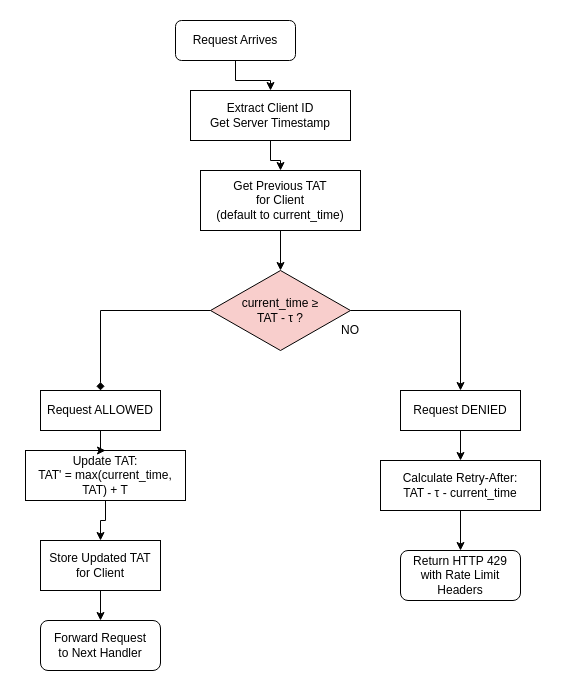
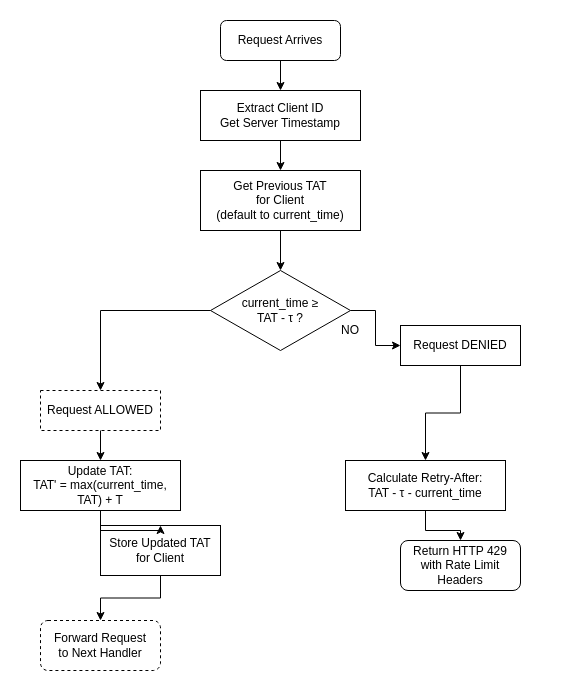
  <mxCell id="0" />
  <mxCell id="1" parent="0" />
- <mxCell id="2" value="Request Arrives" style="rounded=1;whiteSpace=wrap;html=1;labelBackgroundColor=none;" vertex="1" parent="1"><mxGeometry x="175" y="20" width="120" height="40" as="geometry" /></mxCell>
- <mxCell id="3" value="Extract Client ID&#10;Get Server Timestamp" style="rounded=0;whiteSpace=wrap;html=1;labelBackgroundColor=none;" vertex="1" parent="1"><mxGeometry x="190" y="90" width="160" height="50" as="geometry" /></mxCell>
+ <mxCell id="2" value="Request Arrives" style="rounded=1;whiteSpace=wrap;html=1;labelBackgroundColor=none;" vertex="1" parent="1"><mxGeometry x="220" y="20" width="120" height="40" as="geometry" /></mxCell>
+ <mxCell id="3" value="Extract Client ID&#10;Get Server Timestamp" style="rounded=0;whiteSpace=wrap;html=1;labelBackgroundColor=none;" vertex="1" parent="1"><mxGeometry x="200" y="90" width="160" height="50" as="geometry" /></mxCell>
  <mxCell id="4" value="Get Previous TAT&#10;for Client&#10;(default to current_time)" style="rounded=0;whiteSpace=wrap;html=1;labelBackgroundColor=none;" vertex="1" parent="1"><mxGeometry x="200" y="170" width="160" height="60" as="geometry" /></mxCell>
- <mxCell id="5" value="current_time ≥&#10;TAT - τ ?" style="rhombus;whiteSpace=wrap;html=1;labelBackgroundColor=none;fillColor=#f8cecc;" vertex="1" parent="1"><mxGeometry x="210" y="270" width="140" height="80" as="geometry" /></mxCell>
- <mxCell id="6" value="Request ALLOWED" style="rounded=0;whiteSpace=wrap;html=1;labelBackgroundColor=none;" vertex="1" parent="1"><mxGeometry x="40" y="390" width="120" height="40" as="geometry" /></mxCell>
- <mxCell id="7" value="Update TAT:&#10;TAT' = max(current_time, TAT) + T" style="rounded=0;whiteSpace=wrap;html=1;labelBackgroundColor=none;" vertex="1" parent="1"><mxGeometry x="25" y="450" width="160" height="50" as="geometry" /></mxCell>
- <mxCell id="8" value="Store Updated TAT&#10;for Client" style="rounded=0;whiteSpace=wrap;html=1;labelBackgroundColor=none;" vertex="1" parent="1"><mxGeometry x="40" y="540" width="120" height="50" as="geometry" /></mxCell>
- <mxCell id="9" value="Forward Request&#10;to Next Handler" style="rounded=1;whiteSpace=wrap;html=1;labelBackgroundColor=none;" vertex="1" parent="1"><mxGeometry x="40" y="620" width="120" height="50" as="geometry" /></mxCell>
- <mxCell id="10" value="Request DENIED" style="rounded=0;whiteSpace=wrap;html=1;labelBackgroundColor=none;" vertex="1" parent="1"><mxGeometry x="400" y="390" width="120" height="40" as="geometry" /></mxCell>
- <mxCell id="11" value="Calculate Retry-After:&#10;TAT - τ - current_time" style="rounded=0;whiteSpace=wrap;html=1;labelBackgroundColor=none;" vertex="1" parent="1"><mxGeometry x="380" y="460" width="160" height="50" as="geometry" /></mxCell>
- <mxCell id="12" value="Return HTTP 429&#10;with Rate Limit Headers" style="rounded=1;whiteSpace=wrap;html=1;labelBackgroundColor=none;" vertex="1" parent="1"><mxGeometry x="400" y="550" width="120" height="50" as="geometry" /></mxCell>
+ <mxCell id="5" value="current_time ≥&#10;TAT - τ ?" style="rhombus;whiteSpace=wrap;html=1;labelBackgroundColor=none;" vertex="1" parent="1"><mxGeometry x="210" y="270" width="140" height="80" as="geometry" /></mxCell>
+ <mxCell id="6" value="Request ALLOWED" style="rounded=0;whiteSpace=wrap;html=1;labelBackgroundColor=none;dashed=1;" vertex="1" parent="1"><mxGeometry x="40" y="390" width="120" height="40" as="geometry" /></mxCell>
+ <mxCell id="7" value="Update TAT:&#10;TAT' = max(current_time, TAT) + T" style="rounded=0;whiteSpace=wrap;html=1;labelBackgroundColor=none;" vertex="1" parent="1"><mxGeometry x="20" y="460" width="160" height="50" as="geometry" /></mxCell>
+ <mxCell id="8" value="Store Updated TAT&#10;for Client" style="rounded=0;whiteSpace=wrap;html=1;labelBackgroundColor=none;" vertex="1" parent="1"><mxGeometry x="100" y="525" width="120" height="50" as="geometry" /></mxCell>
+ <mxCell id="9" value="Forward Request&#10;to Next Handler" style="rounded=1;whiteSpace=wrap;html=1;labelBackgroundColor=none;dashed=1;" vertex="1" parent="1"><mxGeometry x="40" y="620" width="120" height="50" as="geometry" /></mxCell>
+ <mxCell id="10" value="Request DENIED" style="rounded=0;whiteSpace=wrap;html=1;labelBackgroundColor=none;" vertex="1" parent="1"><mxGeometry x="400" y="325" width="120" height="40" as="geometry" /></mxCell>
+ <mxCell id="11" value="Calculate Retry-After:&#10;TAT - τ - current_time" style="rounded=0;whiteSpace=wrap;html=1;labelBackgroundColor=none;" vertex="1" parent="1"><mxGeometry x="345" y="460" width="160" height="50" as="geometry" /></mxCell>
+ <mxCell id="12" value="Return HTTP 429&#10;with Rate Limit Headers" style="rounded=1;whiteSpace=wrap;html=1;labelBackgroundColor=none;" vertex="1" parent="1"><mxGeometry x="400" y="540" width="120" height="50" as="geometry" /></mxCell>
  <mxCell id="13" style="edgeStyle=orthogonalEdgeStyle;rounded=0;orthogonalLoop=1;jettySize=auto;html=1;labelBackgroundColor=none;fontColor=default;" edge="1" parent="1" source="2" target="3"><mxGeometry relative="1" as="geometry" /></mxCell>
  <mxCell id="14" style="edgeStyle=orthogonalEdgeStyle;rounded=0;orthogonalLoop=1;jettySize=auto;html=1;labelBackgroundColor=none;fontColor=default;" edge="1" parent="1" source="3" target="4"><mxGeometry relative="1" as="geometry" /></mxCell>
  <mxCell id="15" style="edgeStyle=orthogonalEdgeStyle;rounded=0;orthogonalLoop=1;jettySize=auto;html=1;labelBackgroundColor=none;fontColor=default;" edge="1" parent="1" source="4" target="5"><mxGeometry relative="1" as="geometry" /></mxCell>
- <mxCell id="16" style="edgeStyle=orthogonalEdgeStyle;rounded=0;orthogonalLoop=1;jettySize=auto;html=1;labelBackgroundColor=none;fontColor=default;endArrow=diamond;" edge="1" parent="1" source="5" target="6"><mxGeometry relative="1" as="geometry" /></mxCell>
+ <mxCell id="16" style="edgeStyle=orthogonalEdgeStyle;rounded=0;orthogonalLoop=1;jettySize=auto;html=1;labelBackgroundColor=none;fontColor=default;" edge="1" parent="1" source="5" target="6"><mxGeometry relative="1" as="geometry" /></mxCell>
  <mxCell id="17" style="edgeStyle=orthogonalEdgeStyle;rounded=0;orthogonalLoop=1;jettySize=auto;html=1;labelBackgroundColor=none;fontColor=default;" edge="1" parent="1" source="6" target="7"><mxGeometry relative="1" as="geometry" /></mxCell>
  <mxCell id="18" style="edgeStyle=orthogonalEdgeStyle;rounded=0;orthogonalLoop=1;jettySize=auto;html=1;labelBackgroundColor=none;fontColor=default;" edge="1" parent="1" source="7" target="8"><mxGeometry relative="1" as="geometry" /></mxCell>
  <mxCell id="19" style="edgeStyle=orthogonalEdgeStyle;rounded=0;orthogonalLoop=1;jettySize=auto;html=1;labelBackgroundColor=none;fontColor=default;" edge="1" parent="1" source="8" target="9"><mxGeometry relative="1" as="geometry" /></mxCell>
  <mxCell id="20" style="edgeStyle=orthogonalEdgeStyle;rounded=0;orthogonalLoop=1;jettySize=auto;html=1;labelBackgroundColor=none;fontColor=default;" edge="1" parent="1" source="5" target="10"><mxGeometry relative="1" as="geometry" /></mxCell>
  <mxCell id="21" style="edgeStyle=orthogonalEdgeStyle;rounded=0;orthogonalLoop=1;jettySize=auto;html=1;labelBackgroundColor=none;fontColor=default;" edge="1" parent="1" source="10" target="11"><mxGeometry relative="1" as="geometry" /></mxCell>
  <mxCell id="22" style="edgeStyle=orthogonalEdgeStyle;rounded=0;orthogonalLoop=1;jettySize=auto;html=1;labelBackgroundColor=none;fontColor=default;" edge="1" parent="1" source="11" target="12"><mxGeometry relative="1" as="geometry" /></mxCell>
  <mxCell id="23" value="NO" style="text;html=1;strokeColor=none;fillColor=none;align=center;verticalAlign=middle;whiteSpace=wrap;rounded=0;labelBackgroundColor=none;" vertex="1" parent="1"><mxGeometry x="330" y="320" width="40" height="20" as="geometry" /></mxCell>
